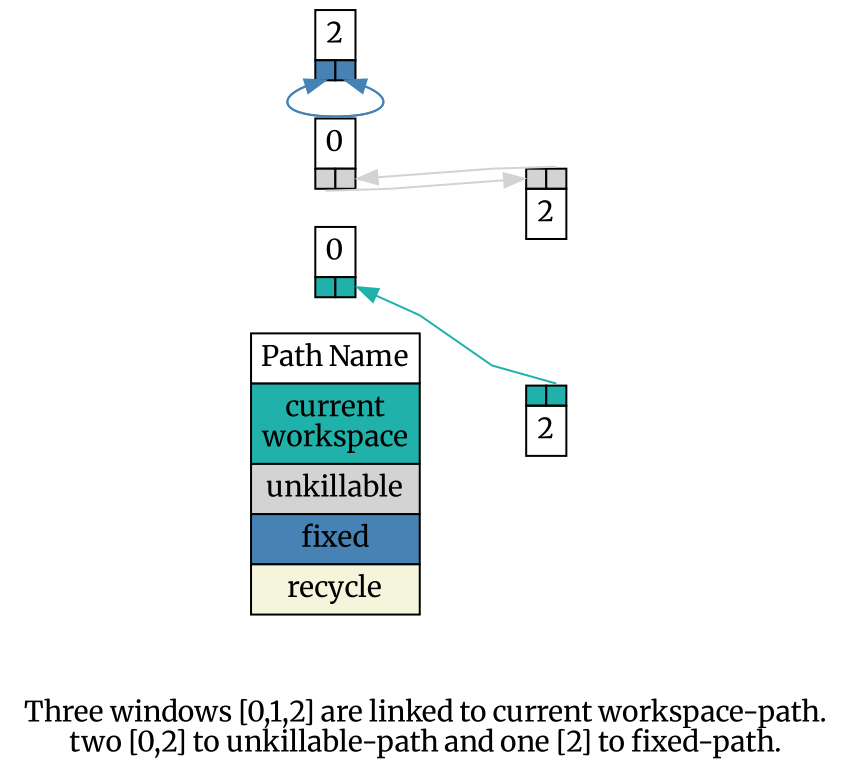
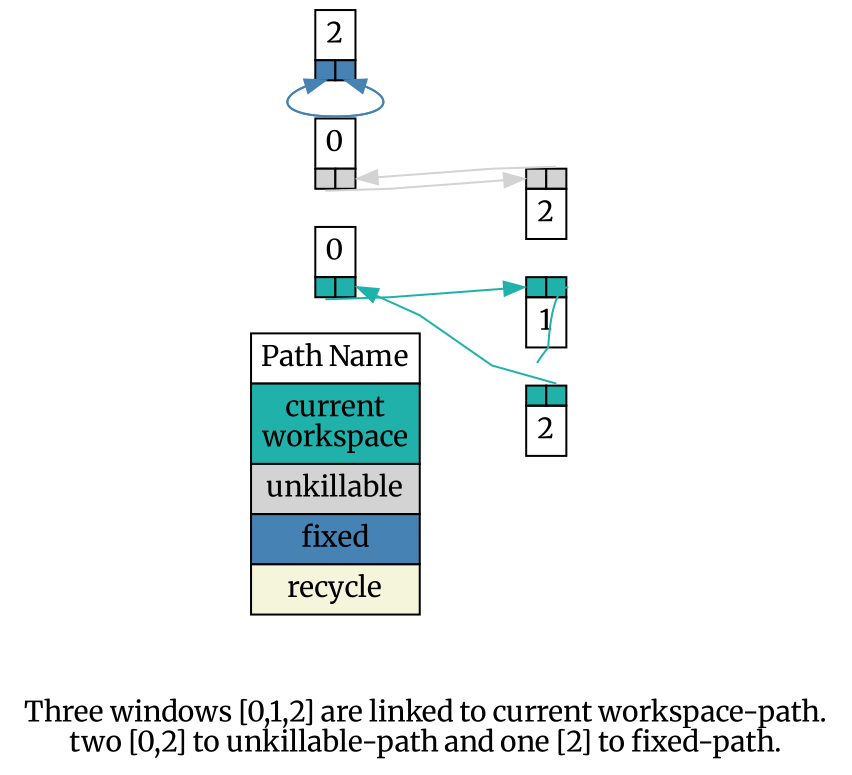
  digraph {
    label="Three windows [0,1,2] are linked to current workspace-path.\ntwo [0,2] to unkillable-path and one [2] to fixed-path."
    splines=polyline
    rankdir=LR
    fontname=Merriweather
    node [margin=0 shape=none fontname=Merriweather]
    edge [arrowhead=normal color=lightseagreen headport=1 tailport=2 weight=10 fontname=Merriweather]
    n1 [label=<     <table border="0" cellborder="1" cellspacing="0" cellpadding="4">         <tr>             <td colspan="2" bgcolor="white">Path Name</td>         </tr>         <tr>             <td colspan="2" bgcolor="lightseagreen">current<br/>workspace</td>         </tr>         <tr>             <td colspan="2" bgcolor="lightgrey">unkillable</td>         </tr>         <tr>             <td colspan="2" bgcolor="steelblue">fixed</td>         </tr>         <tr>             <td colspan="2" bgcolor="beige">recycle</td>         </tr>     </table>>]
    n2 [label=<     <table border="0" cellborder="1" cellspacing="0" cellpadding="4">         <tr>             <td colspan="2">0</td>         </tr>         <tr>             <td port="1" bgcolor="lightseagreen"></td>             <td port="2" bgcolor="lightseagreen"></td>         </tr>     </table>>]
    n3 [label=<     <table border="0" cellborder="1" cellspacing="0" cellpadding="4">         <tr>             <td colspan="2">0</td>         </tr>         <tr>             <td port="1" bgcolor="lightgrey"></td>             <td port="2" bgcolor="lightgrey"></td>         </tr>     </table>>]
    n4 [label=<     <table border="0" cellborder="1" cellspacing="0" cellpadding="4">         <tr>             <td colspan="2">2</td>         </tr>         <tr>             <td port="1" bgcolor="steelblue"></td>             <td port="2" bgcolor="steelblue"></td>         </tr>     </table>>]
+   n5 [label=<     <table border="0" cellborder="1" cellspacing="0" cellpadding="4">         <tr>             <td port="1" bgcolor="lightseagreen"></td>             <td port="2" bgcolor="lightseagreen"></td>         </tr>         <tr>             <td colspan="2">1</td>         </tr>     </table>>]
    n6 [label=<     <table border="0" cellborder="1" cellspacing="0" cellpadding="4">         <tr>             <td port="1" bgcolor="lightseagreen"></td>             <td port="2" bgcolor="lightseagreen"></td>         </tr>         <tr>             <td colspan="2">2</td>         </tr>     </table>>]
    n7 [label=<     <table border="0" cellborder="1" cellspacing="0" cellpadding="4">         <tr>             <td port="1" bgcolor="lightgrey"></td>             <td port="2" bgcolor="lightgrey"></td>         </tr>         <tr>             <td colspan="2">2</td>         </tr>     </table>>]
    subgraph sub_1 {
      rank=same
      n1
    }
    subgraph sub_2 {
      rank=same
      n2
      n3
      n4
    }
    subgraph sub_3 {
      rank=same
+     n5
      n6
      n7
    }
+   n2 -> n5 [tailport=1]
    n3 -> n7 [color=lightgrey tailport=1]
    n4 -> n4 [color=steelblue headport="2:s" tailport="1:s"]
    n4 -> n4 [color=steelblue headport="1:s" tailport="2:s"]
+   n5 -> n6
    n6 -> n2 [headport=2]
    n7 -> n3 [color=lightgrey headport=2]
  }
